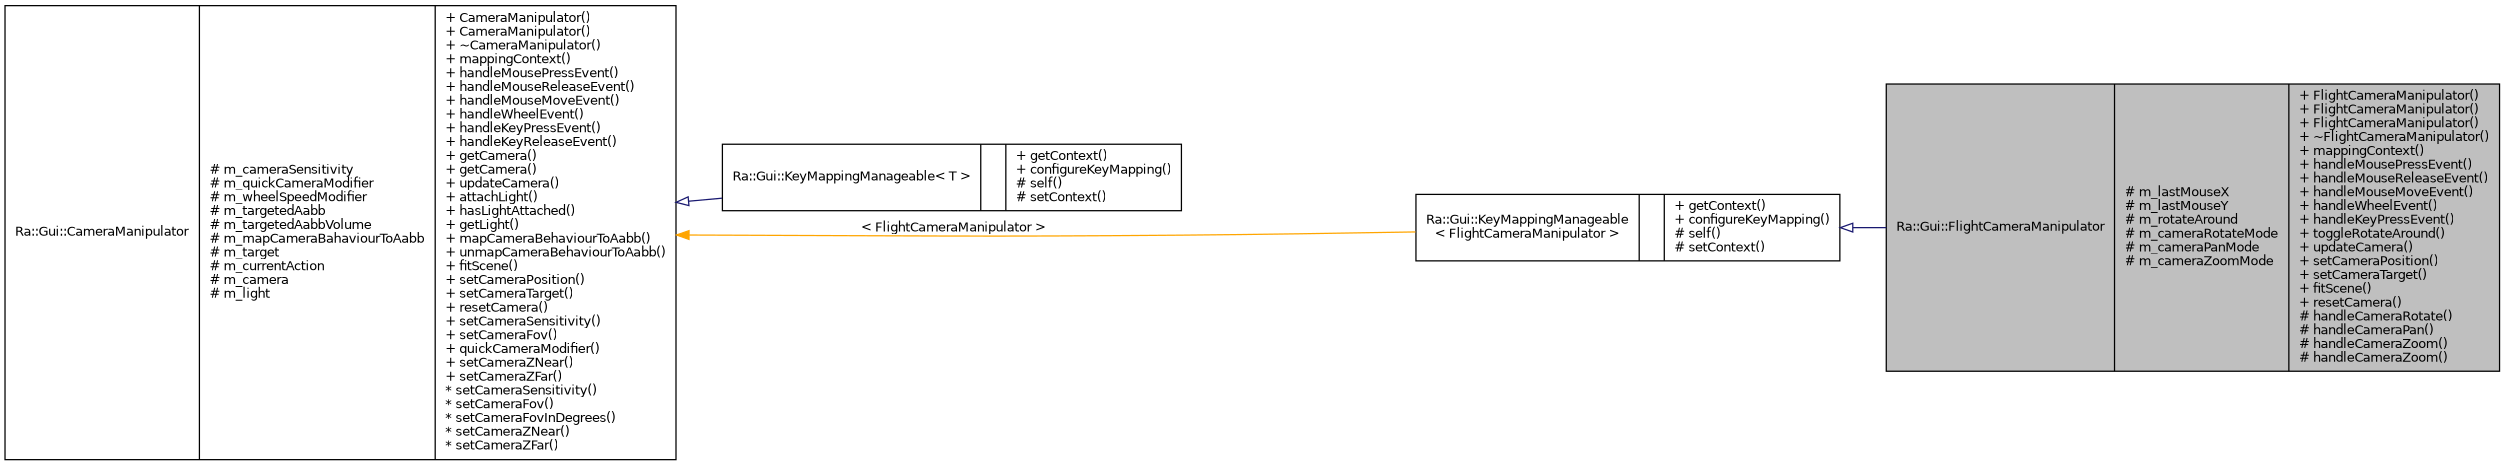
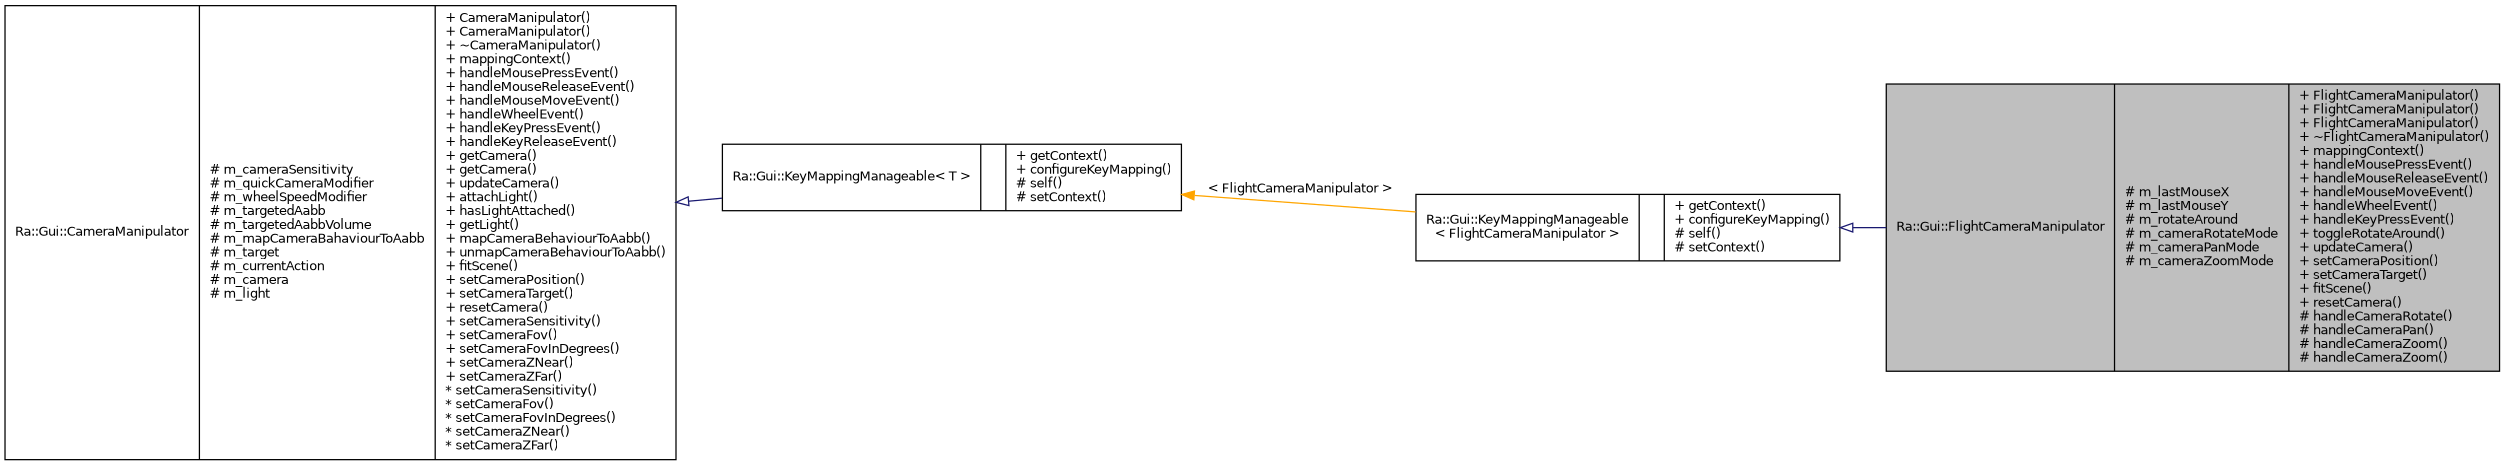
  digraph {
    rankdir=LR
    node [color=black fillcolor=white fontname=Helvetica fontsize=10 shape=record style=filled]
    edge [arrowtail=onormal color=midnightblue dir=back fontname=Helvetica fontsize=10 labelfontname=Helvetica labelfontsize=10 style=solid]
    n1 [fillcolor=grey75 fontcolor=black height=0.2 label="{Ra::Gui::FlightCameraManipulator\n|# m_lastMouseX\l# m_lastMouseY\l# m_rotateAround\l# m_cameraRotateMode\l# m_cameraPanMode\l# m_cameraZoomMode\l|+ FlightCameraManipulator()\l+ FlightCameraManipulator()\l+ FlightCameraManipulator()\l+ ~FlightCameraManipulator()\l+ mappingContext()\l+ handleMousePressEvent()\l+ handleMouseReleaseEvent()\l+ handleMouseMoveEvent()\l+ handleWheelEvent()\l+ handleKeyPressEvent()\l+ toggleRotateAround()\l+ updateCamera()\l+ setCameraPosition()\l+ setCameraTarget()\l+ fitScene()\l+ resetCamera()\l# handleCameraRotate()\l# handleCameraPan()\l# handleCameraZoom()\l# handleCameraZoom()\l}" width=0.4]
-   n2 [height=0.2 label="{Ra::Gui::CameraManipulator\n|# m_cameraSensitivity\l# m_quickCameraModifier\l# m_wheelSpeedModifier\l# m_targetedAabb\l# m_targetedAabbVolume\l# m_mapCameraBahaviourToAabb\l# m_target\l# m_currentAction\l# m_camera\l# m_light\l|+ CameraManipulator()\l+ CameraManipulator()\l+ ~CameraManipulator()\l+ mappingContext()\l+ handleMousePressEvent()\l+ handleMouseReleaseEvent()\l+ handleMouseMoveEvent()\l+ handleWheelEvent()\l+ handleKeyPressEvent()\l+ handleKeyReleaseEvent()\l+ getCamera()\l+ getCamera()\l+ updateCamera()\l+ attachLight()\l+ hasLightAttached()\l+ getLight()\l+ mapCameraBehaviourToAabb()\l+ unmapCameraBehaviourToAabb()\l+ fitScene()\l+ setCameraPosition()\l+ setCameraTarget()\l+ resetCamera()\l+ setCameraSensitivity()\l+ setCameraFov()\l+ quickCameraModifier()\l+ setCameraZNear()\l+ setCameraZFar()\l* setCameraSensitivity()\l* setCameraFov()\l* setCameraFovInDegrees()\l* setCameraZNear()\l* setCameraZFar()\l}" width=0.4]
+   n2 [height=0.2 label="{Ra::Gui::CameraManipulator\n|# m_cameraSensitivity\l# m_quickCameraModifier\l# m_wheelSpeedModifier\l# m_targetedAabb\l# m_targetedAabbVolume\l# m_mapCameraBahaviourToAabb\l# m_target\l# m_currentAction\l# m_camera\l# m_light\l|+ CameraManipulator()\l+ CameraManipulator()\l+ ~CameraManipulator()\l+ mappingContext()\l+ handleMousePressEvent()\l+ handleMouseReleaseEvent()\l+ handleMouseMoveEvent()\l+ handleWheelEvent()\l+ handleKeyPressEvent()\l+ handleKeyReleaseEvent()\l+ getCamera()\l+ getCamera()\l+ updateCamera()\l+ attachLight()\l+ hasLightAttached()\l+ getLight()\l+ mapCameraBehaviourToAabb()\l+ unmapCameraBehaviourToAabb()\l+ fitScene()\l+ setCameraPosition()\l+ setCameraTarget()\l+ resetCamera()\l+ setCameraSensitivity()\l+ setCameraFov()\l+ setCameraFovInDegrees()\l+ setCameraZNear()\l+ setCameraZFar()\l* setCameraSensitivity()\l* setCameraFov()\l* setCameraFovInDegrees()\l* setCameraZNear()\l* setCameraZFar()\l}" width=0.4]
    n3 [height=0.2 label="{Ra::Gui::KeyMappingManageable\< T \>\n||+ getContext()\l+ configureKeyMapping()\l# self()\l# setContext()\l}" width=0.4]
    n4 [height=0.2 label="{Ra::Gui::KeyMappingManageable\l\< FlightCameraManipulator \>\n||+ getContext()\l+ configureKeyMapping()\l# self()\l# setContext()\l}" width=0.4]
    n2 -> n3
-   n2 -> n4 [color=orange label=" \< FlightCameraManipulator \>" arrowtail=""]
+   n3 -> n4 [color=orange label=" \< FlightCameraManipulator \>" arrowtail=""]
    n4 -> n1
  }
